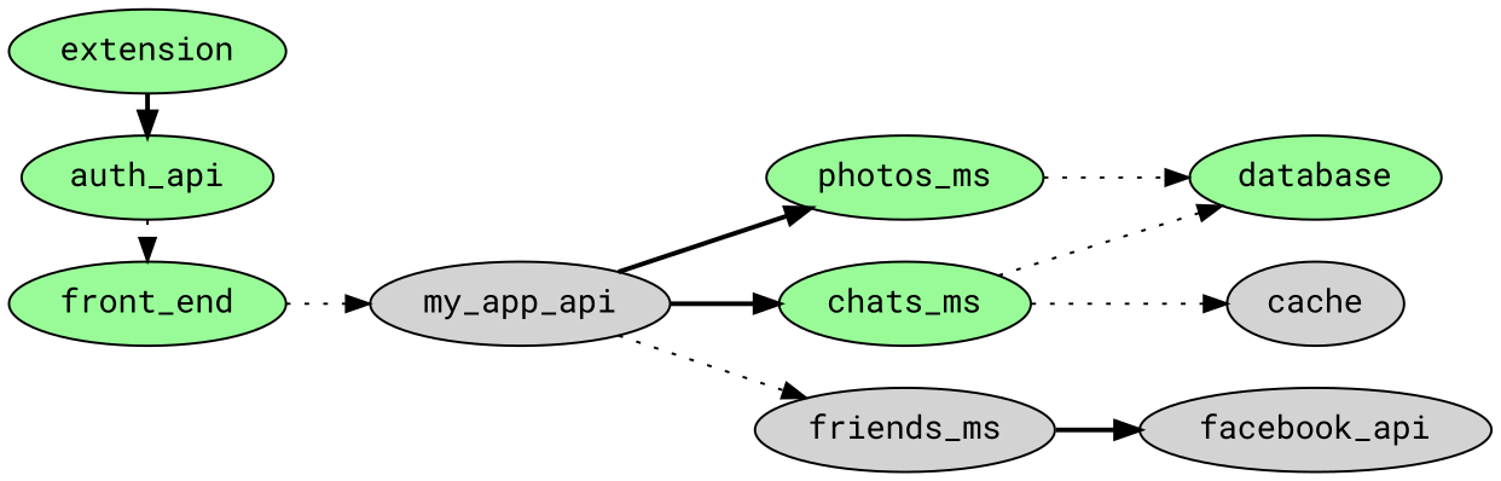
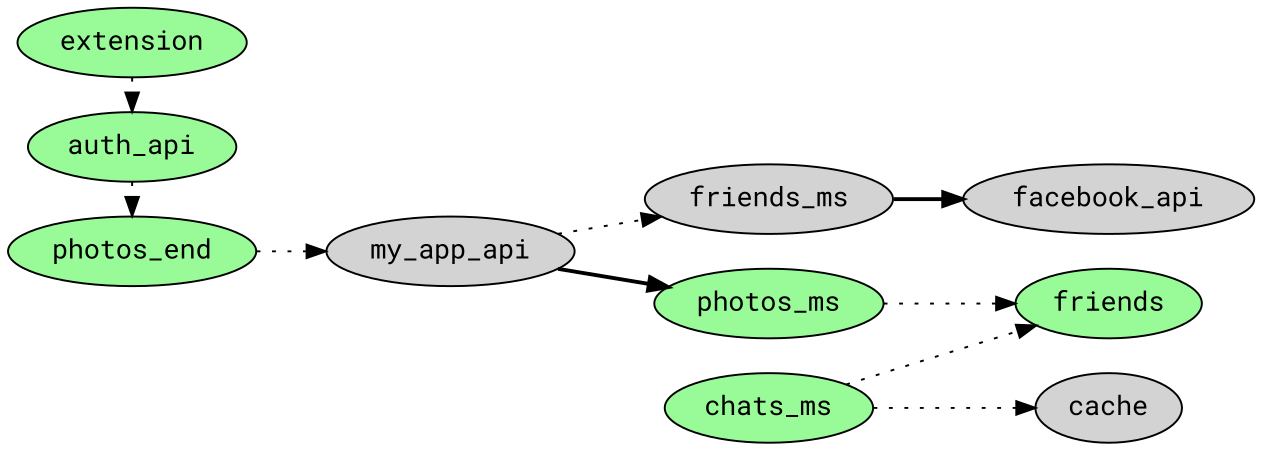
  digraph {
    fontname="Roboto Mono"
    rankdir=LR
    node [fillcolor=palegreen fontname="Roboto Mono" style=filled]
    edge [fontname="Roboto Mono" style=dotted]
-   front_end
+   front_end [label=photos_end]
    auth_api
    extension
    my_app_api [fillcolor=lightgrey]
    photos_ms
    chats_ms
    friends_ms [fillcolor=lightgrey]
-   database
+   database [label=friends]
    cache [fillcolor=lightgrey]
    facebook_api [fillcolor=lightgrey]
    subgraph sub_1 {
      my_app_api
      subgraph sub_2 {
        rank=same
        front_end
        auth_api
        extension
      }
    }
    subgraph sub_3 {
      my_app_api
      photos_ms
      chats_ms
      friends_ms
    }
    subgraph sub_4 {
      photos_ms
      chats_ms
      friends_ms
      database
      cache
      facebook_api
    }
    front_end -> my_app_api
    auth_api -> front_end
-   extension -> auth_api [style=bold]
+   extension -> auth_api
    my_app_api -> photos_ms [style=bold]
-   my_app_api -> chats_ms [style=bold]
    my_app_api -> friends_ms
    photos_ms -> database
    chats_ms -> database
    chats_ms -> cache
    friends_ms -> facebook_api [style=bold]
  }
